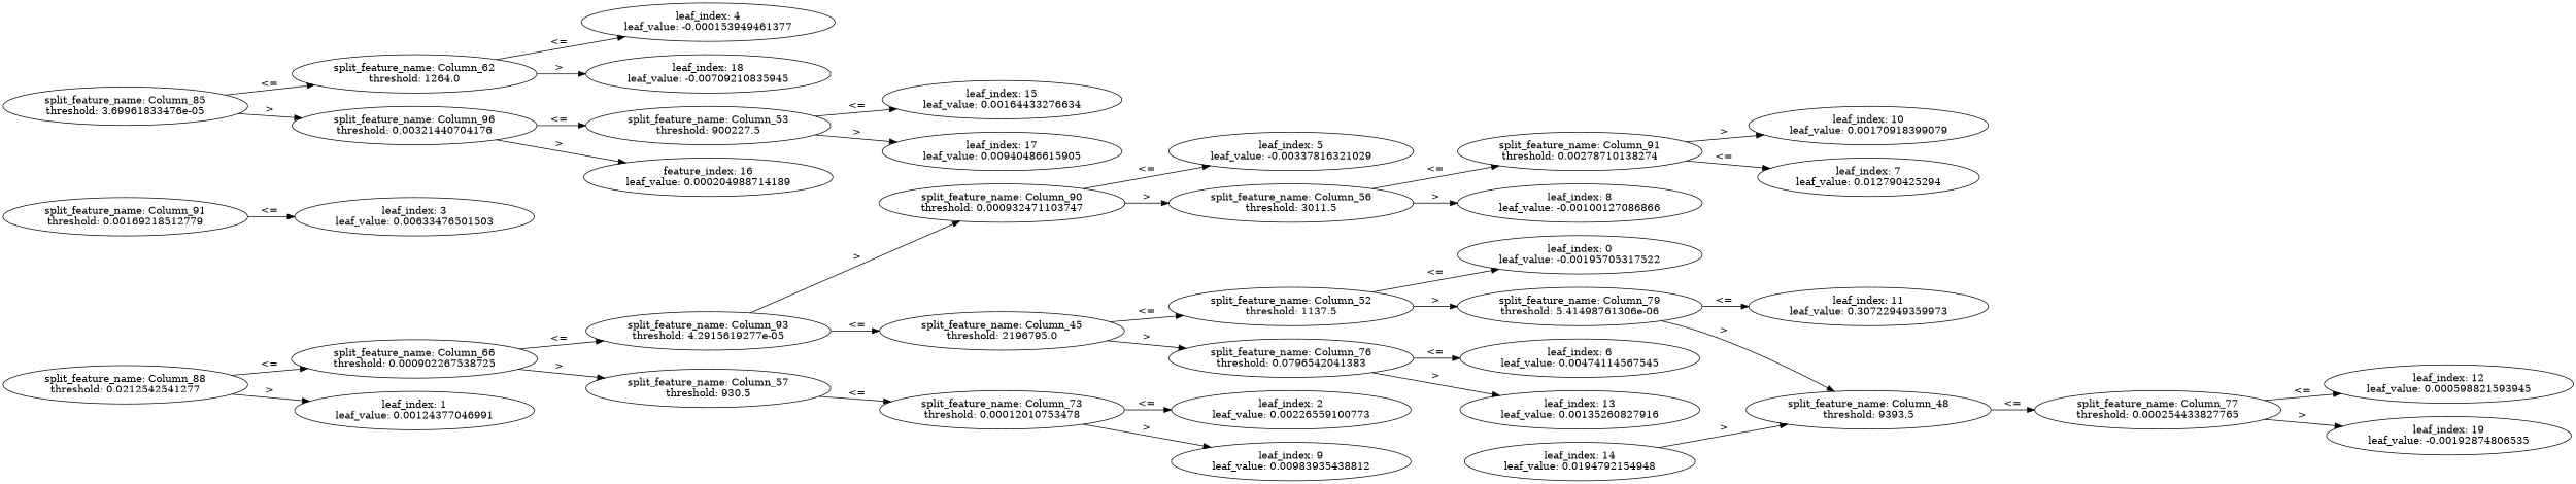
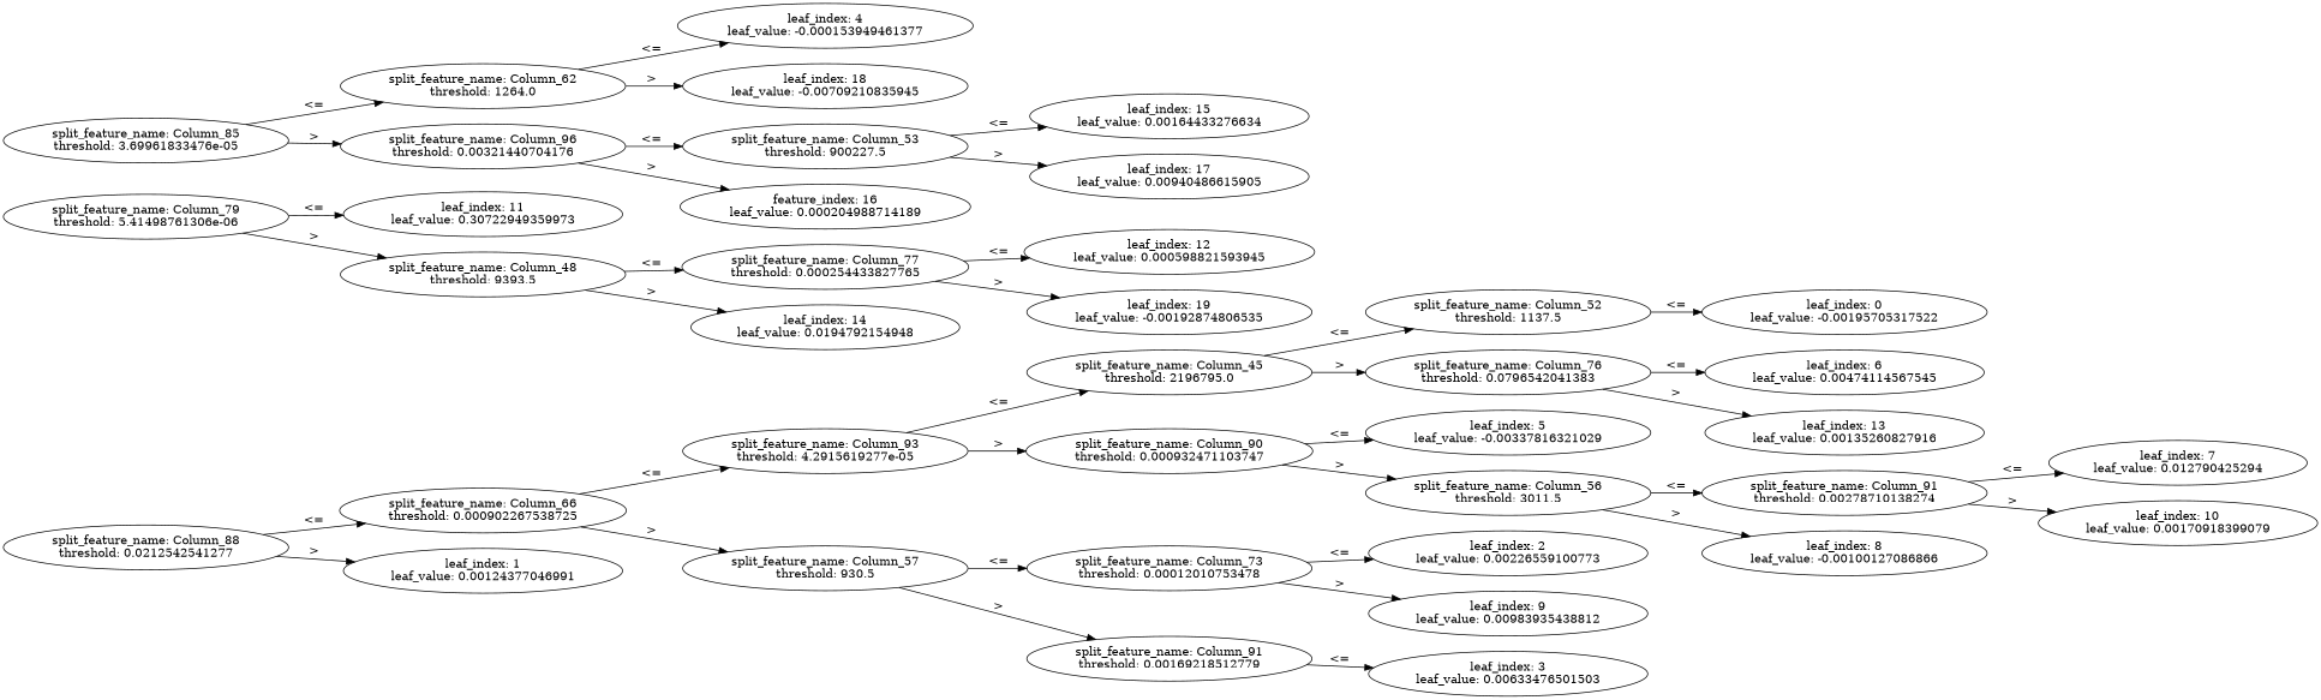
  digraph {
    rankdir=LR
    n1 [label="split_feature_name: Column_88\nthreshold: 0.0212542541277"]
    n2 [label="split_feature_name: Column_66\nthreshold: 0.000902267538725"]
    n3 [label="leaf_index: 1\nleaf_value: 0.00124377046991"]
    n4 [label="split_feature_name: Column_93\nthreshold: 4.2915619277e-05"]
    n5 [label="split_feature_name: Column_57\nthreshold: 930.5"]
    n6 [label="split_feature_name: Column_45\nthreshold: 2196795.0"]
    n7 [label="split_feature_name: Column_90\nthreshold: 0.000932471103747"]
    n8 [label="split_feature_name: Column_73\nthreshold: 0.00012010753478"]
    n9 [label="split_feature_name: Column_91\nthreshold: 0.00169218512779"]
    n10 [label="split_feature_name: Column_52\nthreshold: 1137.5"]
    n11 [label="split_feature_name: Column_76\nthreshold: 0.0796542041383"]
    n12 [label="leaf_index: 5\nleaf_value: -0.00337816321029"]
    n13 [label="split_feature_name: Column_56\nthreshold: 3011.5"]
    n14 [label="leaf_index: 0\nleaf_value: -0.00195705317522"]
    n15 [label="split_feature_name: Column_79\nthreshold: 5.41498761306e-06"]
    n16 [label="leaf_index: 6\nleaf_value: 0.00474114567545"]
    n17 [label="leaf_index: 13\nleaf_value: 0.00135260827916"]
    n18 [label="leaf_index: 11\nleaf_value: 0.30722949359973"]
    n19 [label="split_feature_name: Column_48\nthreshold: 9393.5"]
    n20 [label="split_feature_name: Column_77\nthreshold: 0.000254433827765"]
    n21 [label="leaf_index: 14\nleaf_value: 0.0194792154948"]
    n22 [label="leaf_index: 12\nleaf_value: 0.000598821593945"]
    n23 [label="leaf_index: 19\nleaf_value: -0.00192874806535"]
    n24 [label="split_feature_name: Column_91\nthreshold: 0.00278710138274"]
    n25 [label="leaf_index: 8\nleaf_value: -0.00100127086866"]
    n26 [label="leaf_index: 7\nleaf_value: 0.012790425294"]
    n27 [label="leaf_index: 10\nleaf_value: 0.00170918399079"]
    n28 [label="leaf_index: 2\nleaf_value: 0.00226559100773"]
    n29 [label="leaf_index: 9\nleaf_value: 0.00983935438812"]
    n30 [label="leaf_index: 3\nleaf_value: 0.00633476501503"]
    n31 [label="split_feature_name: Column_85\nthreshold: 3.69961833476e-05"]
    n32 [label="split_feature_name: Column_62\nthreshold: 1264.0"]
    n33 [label="split_feature_name: Column_96\nthreshold: 0.00321440704176"]
    n34 [label="leaf_index: 4\nleaf_value: -0.000153949461377"]
    n35 [label="leaf_index: 18\nleaf_value: -0.00709210835945"]
    n36 [label="split_feature_name: Column_53\nthreshold: 900227.5"]
    n37 [label="feature_index: 16\nleaf_value: 0.000204988714189"]
    n38 [label="leaf_index: 15\nleaf_value: 0.00164433276634"]
    n39 [label="leaf_index: 17\nleaf_value: 0.00940486615905"]
    n1 -> n2 [label="<="]
    n1 -> n3 [label=">"]
    n2 -> n4 [label="<="]
    n2 -> n5 [label=">"]
    n4 -> n6 [label="<="]
    n4 -> n7 [label=">"]
    n5 -> n8 [label="<="]
+   n5 -> n9 [label=">"]
    n6 -> n10 [label="<="]
    n6 -> n11 [label=">"]
    n7 -> n12 [label="<="]
    n7 -> n13 [label=">"]
    n8 -> n28 [label="<="]
    n8 -> n29 [label=">"]
    n9 -> n30 [label="<="]
    n10 -> n14 [label="<="]
-   n10 -> n15 [label=">"]
    n11 -> n16 [label="<="]
    n11 -> n17 [label=">"]
    n13 -> n24 [label="<="]
    n13 -> n25 [label=">"]
    n15 -> n18 [label="<="]
    n15 -> n19 [label=">"]
    n19 -> n20 [label="<="]
-   n21 -> n19 [label=">"]
+   n19 -> n21 [label=">"]
    n20 -> n22 [label="<="]
    n20 -> n23 [label=">"]
    n24 -> n26 [label="<="]
    n24 -> n27 [label=">"]
    n31 -> n32 [label="<="]
    n31 -> n33 [label=">"]
    n32 -> n34 [label="<="]
    n32 -> n35 [label=">"]
    n33 -> n36 [label="<="]
    n33 -> n37 [label=">"]
    n36 -> n38 [label="<="]
    n36 -> n39 [label=">"]
  }
